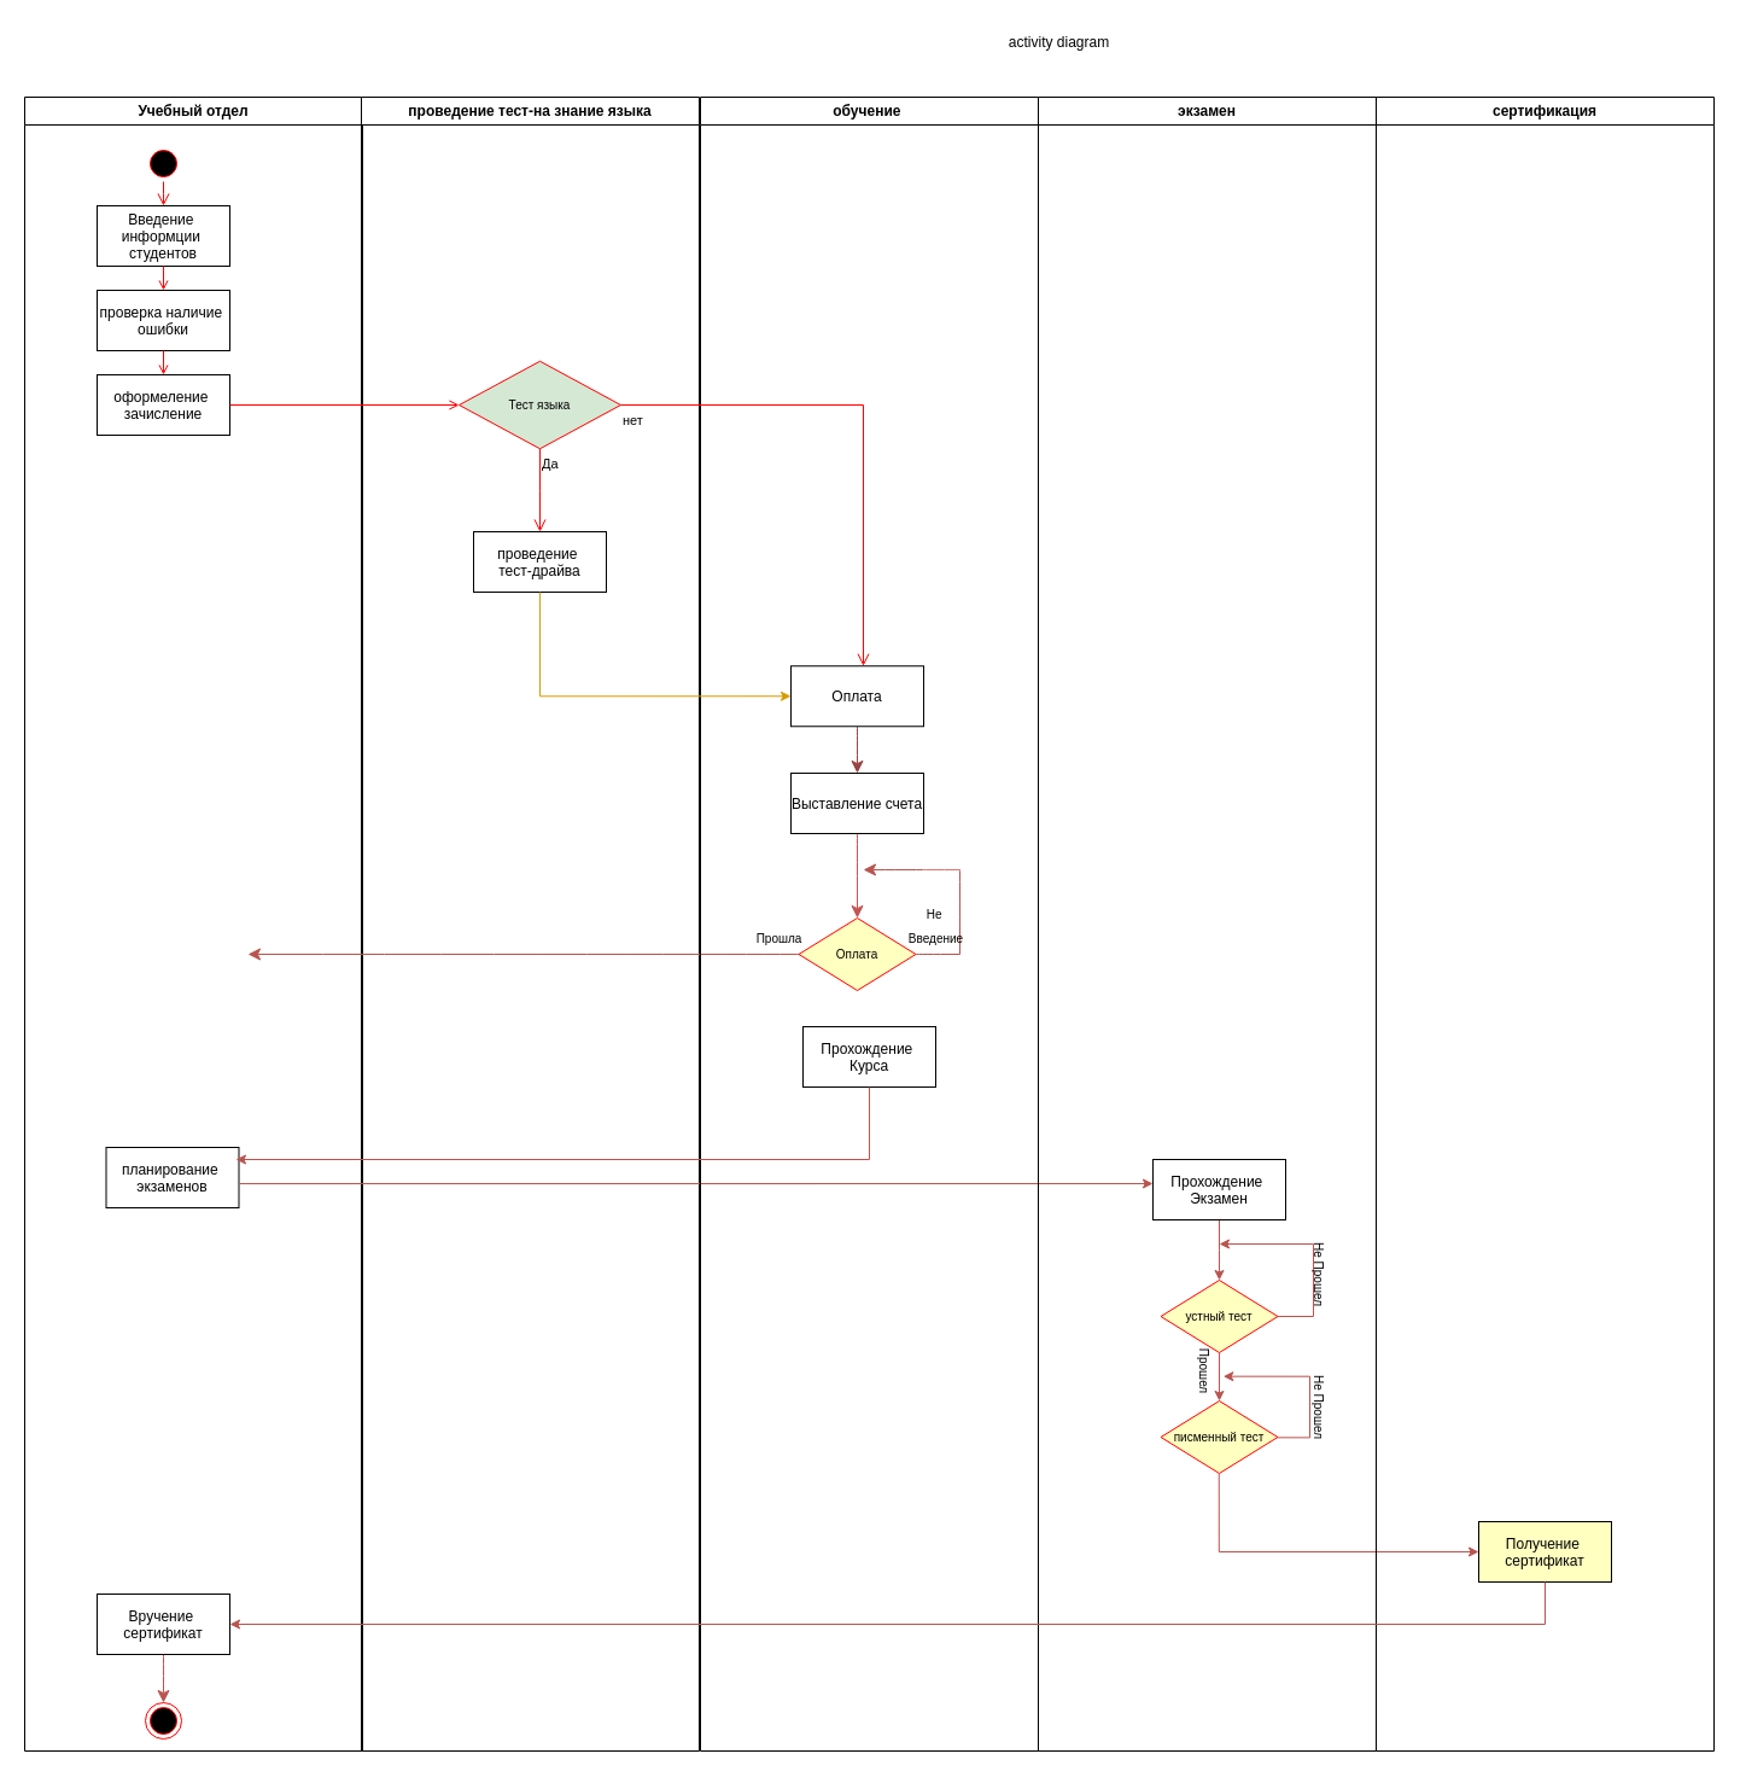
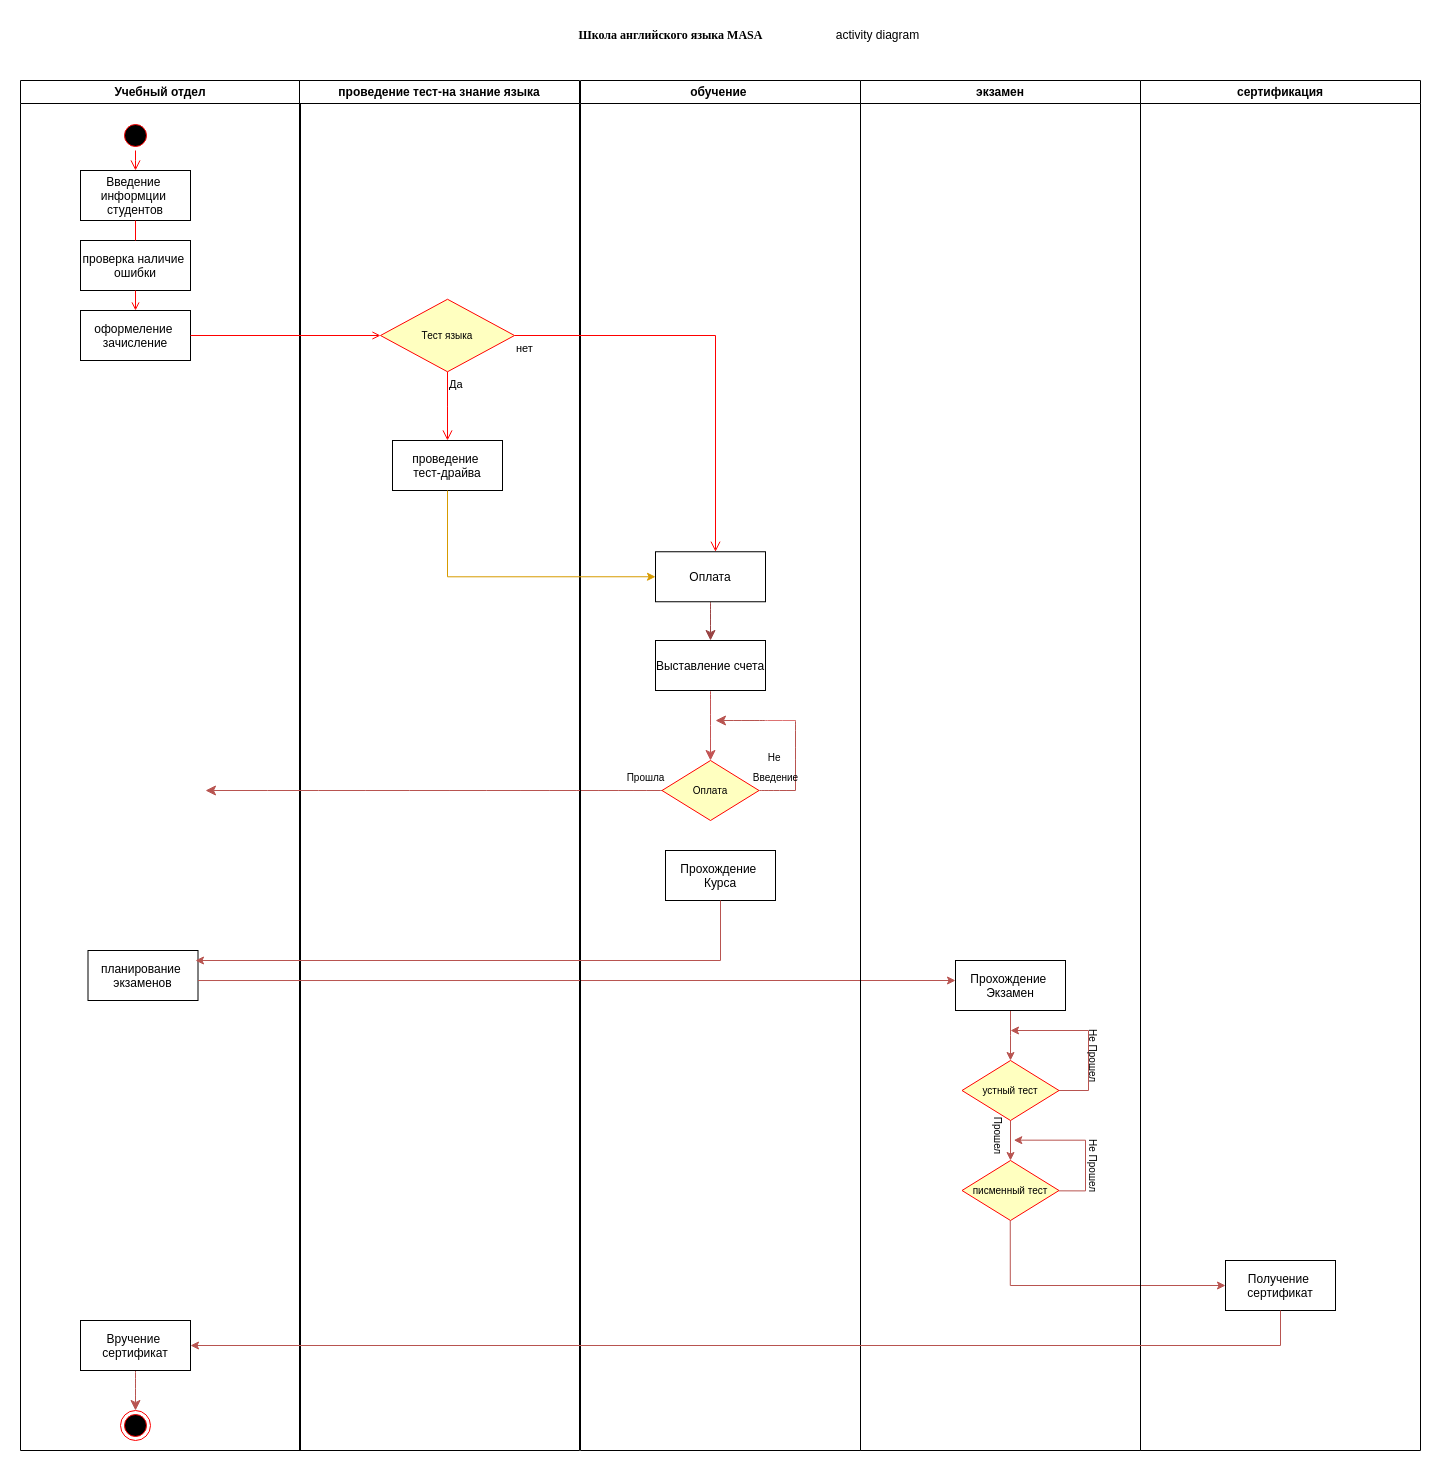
  <mxCell id="0" />
  <mxCell id="1" parent="0" />
  <mxCell id="2" value="Учебный отдел" style="swimlane;whiteSpace=wrap" vertex="1" parent="1"><mxGeometry x="20" y="80" width="280" height="1370" as="geometry" /></mxCell>
  <mxCell id="3" value="" style="ellipse;shape=startState;fillColor=#000000;strokeColor=#ff0000;" vertex="1" parent="2"><mxGeometry x="100" y="40" width="30" height="30" as="geometry" /></mxCell>
  <mxCell id="4" value="" style="edgeStyle=elbowEdgeStyle;elbow=horizontal;verticalAlign=bottom;endArrow=open;endSize=8;strokeColor=#FF0000;endFill=1;rounded=0" edge="1" parent="2" source="3" target="5"><mxGeometry x="100" y="40" as="geometry"><mxPoint x="115" y="110" as="targetPoint" /></mxGeometry></mxCell>
  <mxCell id="5" value="Введение &#10;информции &#10;студентов" style="" vertex="1" parent="2"><mxGeometry x="60" y="90" width="110" height="50" as="geometry" /></mxCell>
  <mxCell id="6" value="проверка наличие &#10;ошибки" style="" vertex="1" parent="2"><mxGeometry x="60" y="160" width="110" height="50" as="geometry" /></mxCell>
- <mxCell id="7" value="" style="endArrow=open;strokeColor=#FF0000;endFill=1;rounded=0" edge="1" parent="2" source="5" target="6"><mxGeometry relative="1" as="geometry" /></mxCell>
+ <mxCell id="7" value="" style="endArrow=none;strokeColor=#FF0000;endFill=1;rounded=0;" edge="1" parent="2" source="5" target="6"><mxGeometry relative="1" as="geometry" /></mxCell>
  <mxCell id="8" value="оформеление &#10;зачисление" style="" vertex="1" parent="2"><mxGeometry x="60" y="230" width="110" height="50" as="geometry" /></mxCell>
  <mxCell id="9" value="" style="endArrow=open;strokeColor=#FF0000;endFill=1;rounded=0" edge="1" parent="2" source="6" target="8"><mxGeometry relative="1" as="geometry" /></mxCell>
  <mxCell id="10" style="edgeStyle=none;curved=1;rounded=0;orthogonalLoop=1;jettySize=auto;html=1;entryX=0.5;entryY=0;entryDx=0;entryDy=0;fontSize=12;startSize=8;endSize=8;fillColor=#f8cecc;strokeColor=#b85450;" edge="1" parent="2" source="11" target="12"><mxGeometry relative="1" as="geometry" /></mxCell>
  <mxCell id="11" value="Вручение &#10;сертификат" style="" vertex="1" parent="2"><mxGeometry x="60" y="1240" width="110" height="50" as="geometry" /></mxCell>
  <mxCell id="12" value="" style="ellipse;shape=endState;fillColor=#000000;strokeColor=#ff0000" vertex="1" parent="2"><mxGeometry x="100" y="1330" width="30" height="30" as="geometry" /></mxCell>
  <mxCell id="13" value="планирование &#10;экзаменов" style="" vertex="1" parent="2"><mxGeometry x="67.5" y="870" width="110" height="50" as="geometry" /></mxCell>
  <mxCell id="14" value="проведение тест-на знание языка" style="swimlane;whiteSpace=wrap" vertex="1" parent="1"><mxGeometry x="299" y="80" width="280" height="1370" as="geometry" /></mxCell>
- <mxCell id="15" value="Тест языка" style="rhombus;fillColor=#d5e8d4;strokeColor=#ff0000;fontSize=10;" vertex="1" parent="14"><mxGeometry x="81" y="218.75" width="134" height="72.5" as="geometry" /></mxCell>
+ <mxCell id="15" value="Тест языка" style="rhombus;fillColor=#ffffc0;strokeColor=#ff0000;fontSize=10;" vertex="1" parent="14"><mxGeometry x="81" y="218.75" width="134" height="72.5" as="geometry" /></mxCell>
  <mxCell id="16" value="Да " style="edgeStyle=elbowEdgeStyle;elbow=horizontal;align=left;verticalAlign=top;endArrow=open;endSize=8;strokeColor=#FF0000;endFill=1;rounded=0;entryX=0.5;entryY=0;entryDx=0;entryDy=0;" edge="1" parent="14" source="15" target="17"><mxGeometry x="-1" relative="1" as="geometry"><mxPoint x="147.8" y="338.33" as="targetPoint" /><mxPoint x="147.8" y="272.497" as="sourcePoint" /></mxGeometry></mxCell>
  <mxCell id="17" value="проведение &#10;тест-драйва" style="" vertex="1" parent="14"><mxGeometry x="93" y="360" width="110" height="50" as="geometry" /></mxCell>
  <mxCell id="18" style="edgeStyle=none;curved=1;rounded=0;orthogonalLoop=1;jettySize=auto;html=1;fontSize=12;startSize=8;endSize=8;exitX=0;exitY=0.5;exitDx=0;exitDy=0;fillColor=#f8cecc;strokeColor=#b85450;" edge="1" parent="14" source="25"><mxGeometry relative="1" as="geometry"><mxPoint x="-94" y="710" as="targetPoint" /><mxPoint x="373.22" y="710" as="sourcePoint" /></mxGeometry></mxCell>
  <mxCell id="19" style="edgeStyle=orthogonalEdgeStyle;rounded=0;orthogonalLoop=1;jettySize=auto;html=1;fillColor=#f8cecc;strokeColor=#b85450;" edge="1" parent="14"><mxGeometry relative="1" as="geometry"><mxPoint x="656" y="900" as="targetPoint" /><mxPoint x="-101.5" y="900.03" as="sourcePoint" /></mxGeometry></mxCell>
  <mxCell id="20" value="обучение " style="swimlane;whiteSpace=wrap;startSize=23;" vertex="1" parent="1"><mxGeometry x="580" y="80" width="280" height="1370" as="geometry" /></mxCell>
  <mxCell id="21" style="edgeStyle=none;curved=1;rounded=0;orthogonalLoop=1;jettySize=auto;html=1;fontSize=12;startSize=8;endSize=8;strokeColor=#c35454;exitX=0.5;exitY=1;exitDx=0;exitDy=0;" edge="1" parent="20" source="26" target="25"><mxGeometry relative="1" as="geometry"><mxPoint x="125" y="670" as="sourcePoint" /></mxGeometry></mxCell>
  <mxCell id="22" style="edgeStyle=none;curved=1;rounded=0;orthogonalLoop=1;jettySize=auto;html=1;fontSize=12;startSize=8;endSize=8;strokeColor=#994343;" edge="1" parent="20" source="23" target="26"><mxGeometry relative="1" as="geometry" /></mxCell>
  <mxCell id="23" value="Оплата" style="" vertex="1" parent="20"><mxGeometry x="75" y="471.25" width="110" height="50" as="geometry" /></mxCell>
  <mxCell id="24" style="edgeStyle=none;curved=1;rounded=0;orthogonalLoop=1;jettySize=auto;html=1;fontSize=12;startSize=8;endSize=8;movable=1;resizable=1;rotatable=1;deletable=1;editable=1;locked=0;connectable=1;fillColor=#f8cecc;strokeColor=#b85450;" edge="1" parent="20"><mxGeometry relative="1" as="geometry"><mxPoint x="135" y="640" as="targetPoint" /><mxPoint x="185" y="640" as="sourcePoint" /></mxGeometry></mxCell>
  <mxCell id="25" value="Оплата" style="rhombus;fillColor=#ffffc0;strokeColor=#ff0000;fontSize=10;" vertex="1" parent="20"><mxGeometry x="81.5" y="680" width="97" height="60" as="geometry" /></mxCell>
  <mxCell id="26" value="Выставление счета" style="" vertex="1" parent="20"><mxGeometry x="75" y="560" width="110" height="50" as="geometry" /></mxCell>
  <mxCell id="27" value="" style="endArrow=none;html=1;rounded=0;fontSize=12;startSize=8;endSize=8;curved=1;exitX=1;exitY=0.5;exitDx=0;exitDy=0;fillColor=#f8cecc;strokeColor=#b85450;" edge="1" parent="20" source="25"><mxGeometry width="50" height="50" relative="1" as="geometry"><mxPoint x="195" y="780" as="sourcePoint" /><mxPoint x="215" y="710" as="targetPoint" /></mxGeometry></mxCell>
  <mxCell id="28" value="" style="endArrow=none;html=1;rounded=0;fontSize=12;startSize=8;endSize=8;curved=1;exitX=1;exitY=0.5;exitDx=0;exitDy=0;strokeColor=#dd7373;" edge="1" parent="20"><mxGeometry width="50" height="50" relative="1" as="geometry"><mxPoint x="185" y="640" as="sourcePoint" /><mxPoint x="215" y="640" as="targetPoint" /></mxGeometry></mxCell>
  <mxCell id="29" value="" style="endArrow=none;html=1;rounded=0;fontSize=12;startSize=8;endSize=8;curved=1;fillColor=#f8cecc;strokeColor=#b85450;" edge="1" parent="20"><mxGeometry width="50" height="50" relative="1" as="geometry"><mxPoint x="215" y="640" as="sourcePoint" /><mxPoint x="215" y="710" as="targetPoint" /></mxGeometry></mxCell>
  <mxCell id="30" value="&lt;font style=&quot;font-size: 10px;&quot;&gt;Не&amp;nbsp;&lt;/font&gt;&lt;div&gt;&lt;font style=&quot;font-size: 10px;&quot;&gt;Введение&lt;/font&gt;&lt;/div&gt;" style="text;html=1;align=center;verticalAlign=middle;resizable=0;points=[];autosize=1;fontSize=16;" vertex="1" parent="20"><mxGeometry x="165" y="660" width="60" height="50" as="geometry" /></mxCell>
  <mxCell id="31" value="&lt;span style=&quot;font-size: 10px;&quot;&gt;Прошла&lt;/span&gt;" style="text;html=1;align=center;verticalAlign=middle;resizable=0;points=[];autosize=1;strokeColor=none;fillColor=none;fontSize=16;" vertex="1" parent="20"><mxGeometry x="35" y="680" width="60" height="30" as="geometry" /></mxCell>
  <mxCell id="32" value="Прохождение &#10;Курса" style="" vertex="1" parent="20"><mxGeometry x="85" y="770" width="110" height="50" as="geometry" /></mxCell>
  <mxCell id="33" value="" style="endArrow=open;strokeColor=#FF0000;endFill=1;rounded=0;entryX=0;entryY=0.5;entryDx=0;entryDy=0;" edge="1" parent="1" source="8" target="15"><mxGeometry relative="1" as="geometry"><mxPoint x="315" y="335" as="targetPoint" /></mxGeometry></mxCell>
  <mxCell id="34" value="нет" style="edgeStyle=elbowEdgeStyle;elbow=horizontal;align=left;verticalAlign=top;endArrow=open;endSize=8;strokeColor=#FF0000;endFill=1;rounded=0;exitX=1;exitY=0.5;exitDx=0;exitDy=0;" edge="1" parent="1" source="15" target="23"><mxGeometry x="-1" relative="1" as="geometry"><mxPoint x="635" y="335" as="targetPoint" /><mxPoint x="512.328" y="337.43" as="sourcePoint" /><Array as="points"><mxPoint x="715" y="335" /></Array></mxGeometry></mxCell>
  <mxCell id="35" value="экзамен" style="swimlane;whiteSpace=wrap;startSize=23;" vertex="1" parent="1"><mxGeometry x="860" y="80" width="280" height="1370" as="geometry" /></mxCell>
  <mxCell id="36" style="edgeStyle=orthogonalEdgeStyle;rounded=0;orthogonalLoop=1;jettySize=auto;html=1;fillColor=#f8cecc;strokeColor=#b85450;" edge="1" parent="35" source="37"><mxGeometry relative="1" as="geometry"><mxPoint x="150" y="980" as="targetPoint" /></mxGeometry></mxCell>
  <mxCell id="37" value="Прохождение &#10;Экзамен" style="" vertex="1" parent="35"><mxGeometry x="95" y="880" width="110" height="50" as="geometry" /></mxCell>
  <mxCell id="38" style="edgeStyle=orthogonalEdgeStyle;rounded=0;orthogonalLoop=1;jettySize=auto;html=1;entryX=0.5;entryY=0;entryDx=0;entryDy=0;fillColor=#f8cecc;strokeColor=#b85450;" edge="1" parent="35" source="40" target="42"><mxGeometry relative="1" as="geometry" /></mxCell>
  <mxCell id="39" style="edgeStyle=orthogonalEdgeStyle;rounded=0;orthogonalLoop=1;jettySize=auto;html=1;exitX=1;exitY=0.5;exitDx=0;exitDy=0;fillColor=#f8cecc;strokeColor=#b85450;" edge="1" parent="35" source="40"><mxGeometry relative="1" as="geometry"><mxPoint x="150" y="950" as="targetPoint" /><mxPoint x="235" y="1010" as="sourcePoint" /><Array as="points"><mxPoint x="228" y="1010" /><mxPoint x="228" y="950" /></Array></mxGeometry></mxCell>
  <mxCell id="40" value="устный тест" style="rhombus;fillColor=#ffffc0;strokeColor=#ff0000;fontSize=10;" vertex="1" parent="35"><mxGeometry x="101.5" y="980" width="97" height="60" as="geometry" /></mxCell>
  <mxCell id="41" style="edgeStyle=orthogonalEdgeStyle;rounded=0;orthogonalLoop=1;jettySize=auto;html=1;entryX=0.572;entryY=0.057;entryDx=0;entryDy=0;entryPerimeter=0;fillColor=#f8cecc;strokeColor=#b85450;" edge="1" parent="35"><mxGeometry relative="1" as="geometry"><mxPoint x="153.29" y="1059.66" as="targetPoint" /><mxPoint x="198.484" y="1110.35" as="sourcePoint" /><Array as="points"><mxPoint x="225" y="1110" /><mxPoint x="225" y="1060" /></Array></mxGeometry></mxCell>
  <mxCell id="42" value="писменный тест" style="rhombus;fillColor=#ffffc0;strokeColor=#ff0000;fontSize=10;" vertex="1" parent="35"><mxGeometry x="101.5" y="1080" width="97" height="60" as="geometry" /></mxCell>
  <mxCell id="43" value="&lt;span style=&quot;font-size: 10px;&quot;&gt;Прошел&lt;/span&gt;" style="text;html=1;align=center;verticalAlign=middle;resizable=0;points=[];autosize=1;strokeColor=none;fillColor=none;fontSize=16;rotation=90;" vertex="1" parent="35"><mxGeometry x="110" y="1040" width="60" height="30" as="geometry" /></mxCell>
  <mxCell id="44" value="&lt;span style=&quot;font-size: 10px;&quot;&gt;Не&amp;nbsp;&lt;/span&gt;&lt;span style=&quot;font-size: 10px; background-color: initial;&quot;&gt;Прошел&lt;/span&gt;" style="text;html=1;align=center;verticalAlign=middle;resizable=0;points=[];autosize=1;strokeColor=none;fillColor=none;fontSize=16;rotation=90;" vertex="1" parent="35"><mxGeometry x="195" y="960" width="80" height="30" as="geometry" /></mxCell>
  <mxCell id="45" value="&lt;span style=&quot;font-size: 10px;&quot;&gt;Не&amp;nbsp;&lt;/span&gt;&lt;span style=&quot;font-size: 10px; background-color: initial;&quot;&gt;Прошел&lt;/span&gt;" style="text;html=1;align=center;verticalAlign=middle;resizable=0;points=[];autosize=1;strokeColor=none;fillColor=none;fontSize=16;rotation=90;" vertex="1" parent="35"><mxGeometry x="195" y="1070" width="80" height="30" as="geometry" /></mxCell>
  <mxCell id="46" style="edgeStyle=orthogonalEdgeStyle;rounded=0;orthogonalLoop=1;jettySize=auto;html=1;entryX=0;entryY=0.5;entryDx=0;entryDy=0;fillColor=#f8cecc;strokeColor=#b85450;" edge="1" parent="35" target="49"><mxGeometry relative="1" as="geometry"><mxPoint x="149.75" y="1140" as="sourcePoint" /><mxPoint x="149.75" y="1180" as="targetPoint" /><Array as="points"><mxPoint x="150" y="1205" /></Array></mxGeometry></mxCell>
+ <mxCell id="47" value="&lt;span style=&quot;font-weight: 700;&quot;&gt;&lt;font face=&quot;Times New Roman&quot;&gt;Школа английского языка MASA&lt;/font&gt;&lt;/span&gt;" style="text;html=1;align=center;verticalAlign=middle;resizable=0;points=[];autosize=1;strokeColor=none;fillColor=none;" vertex="1" parent="1"><mxGeometry x="565" y="20" width="210" height="30" as="geometry" /></mxCell>
  <mxCell id="48" value="сертификация" style="swimlane;whiteSpace=wrap;startSize=23;" vertex="1" parent="1"><mxGeometry x="1140" y="80" width="280" height="1370" as="geometry" /></mxCell>
- <mxCell id="49" value="Получение &#10;сертификат" style="fillColor=#ffffc0;" vertex="1" parent="48"><mxGeometry x="85" y="1180" width="110" height="50" as="geometry" /></mxCell>
+ <mxCell id="49" value="Получение &#10;сертификат" style="" vertex="1" parent="48"><mxGeometry x="85" y="1180" width="110" height="50" as="geometry" /></mxCell>
  <mxCell id="50" style="edgeStyle=orthogonalEdgeStyle;rounded=0;orthogonalLoop=1;jettySize=auto;html=1;entryX=0;entryY=0.5;entryDx=0;entryDy=0;exitX=0.5;exitY=1;exitDx=0;exitDy=0;fillColor=#ffe6cc;strokeColor=#d79b00;" edge="1" parent="1" source="17" target="23"><mxGeometry relative="1" as="geometry" /></mxCell>
  <mxCell id="51" style="edgeStyle=orthogonalEdgeStyle;rounded=0;orthogonalLoop=1;jettySize=auto;html=1;exitX=0.5;exitY=1;exitDx=0;exitDy=0;fillColor=#f8cecc;strokeColor=#b85450;" edge="1" parent="1" source="32"><mxGeometry relative="1" as="geometry"><mxPoint x="195" y="960" as="targetPoint" /><Array as="points"><mxPoint x="720" y="960" /><mxPoint x="195" y="960" /></Array></mxGeometry></mxCell>
  <mxCell id="52" style="edgeStyle=orthogonalEdgeStyle;rounded=0;orthogonalLoop=1;jettySize=auto;html=1;entryX=1;entryY=0.5;entryDx=0;entryDy=0;fillColor=#f8cecc;strokeColor=#b85450;" edge="1" parent="1" source="49" target="11"><mxGeometry relative="1" as="geometry"><Array as="points"><mxPoint x="1280" y="1345" /></Array></mxGeometry></mxCell>
  <mxCell id="53" value="activity diagram" style="text;html=1;align=center;verticalAlign=middle;resizable=0;points=[];autosize=1;strokeColor=none;fillColor=none;" vertex="1" parent="1"><mxGeometry x="822" y="20" width="110" height="30" as="geometry" /></mxCell>
